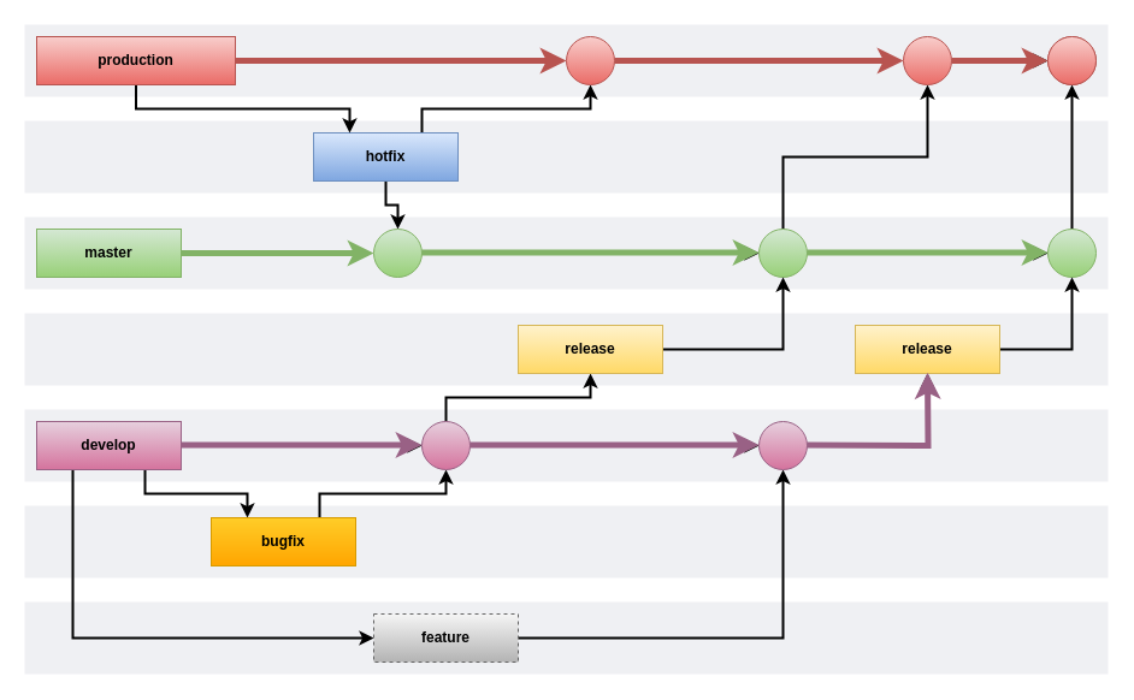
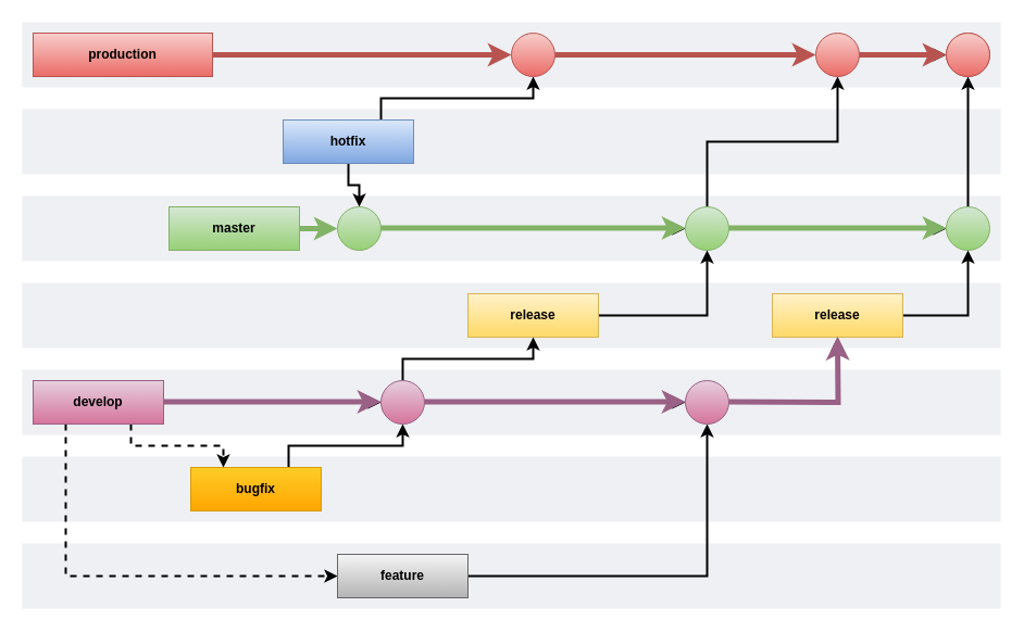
  <mxCell id="0" />
  <mxCell id="1" parent="0" />
  <mxCell id="2" value="" style="fillColor=#EFF0F3;strokeColor=none;dashed=0;verticalAlign=top;fontStyle=1;fontColor=#232F3D;" parent="1" vertex="1"><mxGeometry x="20" y="20" width="900" height="60" as="geometry" /></mxCell>
  <mxCell id="3" value="" style="fillColor=#EFF0F3;strokeColor=none;dashed=0;verticalAlign=top;fontStyle=1;fontColor=#232F3D;" parent="1" vertex="1"><mxGeometry x="20" y="100" width="900" height="60" as="geometry" /></mxCell>
  <mxCell id="4" value="" style="fillColor=#EFF0F3;strokeColor=none;dashed=0;verticalAlign=top;fontStyle=1;fontColor=#232F3D;" parent="1" vertex="1"><mxGeometry x="20" y="500" width="900" height="60" as="geometry" /></mxCell>
  <mxCell id="5" value="" style="fillColor=#EFF0F3;strokeColor=none;dashed=0;verticalAlign=top;fontStyle=1;fontColor=#232F3D;" parent="1" vertex="1"><mxGeometry x="20" y="420" width="900" height="60" as="geometry" /></mxCell>
  <mxCell id="6" value="" style="fillColor=#EFF0F3;strokeColor=none;dashed=0;verticalAlign=top;fontStyle=1;fontColor=#232F3D;" parent="1" vertex="1"><mxGeometry x="20" y="180" width="900" height="60" as="geometry" /></mxCell>
  <mxCell id="7" value="" style="fillColor=#EFF0F3;strokeColor=none;dashed=0;verticalAlign=top;fontStyle=1;fontColor=#232F3D;" parent="1" vertex="1"><mxGeometry x="20" y="260" width="900" height="60" as="geometry" /></mxCell>
  <mxCell id="8" value="" style="fillColor=#EFF0F3;strokeColor=none;dashed=0;verticalAlign=top;fontStyle=1;fontColor=#232F3D;" parent="1" vertex="1"><mxGeometry x="20" y="340" width="900" height="60" as="geometry" /></mxCell>
  <mxCell id="9" style="edgeStyle=orthogonalEdgeStyle;rounded=0;orthogonalLoop=1;jettySize=auto;html=1;strokeWidth=5;startArrow=none;exitX=1;exitY=0.5;exitDx=0;exitDy=0;entryX=0;entryY=0.5;entryDx=0;entryDy=0;fillColor=#d5e8d4;gradientColor=#97d077;strokeColor=#82b366;fontStyle=1" parent="1" source="10" target="43" edge="1"><mxGeometry relative="1" as="geometry"><mxPoint x="260" y="260" as="sourcePoint" /><mxPoint x="230" y="280" as="targetPoint" /></mxGeometry></mxCell>
- <mxCell id="10" value="master" style="rounded=0;whiteSpace=wrap;html=1;fillColor=#d5e8d4;gradientColor=#97d077;strokeColor=#82b366;fontStyle=1" parent="1" vertex="1"><mxGeometry x="30" y="190" width="120" height="40" as="geometry" /></mxCell>
+ <mxCell id="10" value="master" style="rounded=0;whiteSpace=wrap;html=1;fillColor=#d5e8d4;gradientColor=#97d077;strokeColor=#82b366;fontStyle=1" parent="1" vertex="1"><mxGeometry x="155" y="190" width="120" height="40" as="geometry" /></mxCell>
  <mxCell id="11" style="edgeStyle=orthogonalEdgeStyle;rounded=0;orthogonalLoop=1;jettySize=auto;html=1;entryX=0.5;entryY=1;entryDx=0;entryDy=0;exitX=0.75;exitY=0;exitDx=0;exitDy=0;strokeWidth=2;fontStyle=1" parent="1" source="13" target="22" edge="1"><mxGeometry relative="1" as="geometry" /></mxCell>
  <mxCell id="12" style="edgeStyle=orthogonalEdgeStyle;rounded=0;orthogonalLoop=1;jettySize=auto;html=1;entryX=0.5;entryY=0;entryDx=0;entryDy=0;strokeWidth=2;fontStyle=1" parent="1" source="13" target="43" edge="1"><mxGeometry relative="1" as="geometry" /></mxCell>
  <mxCell id="13" value="hotfix" style="rounded=0;whiteSpace=wrap;html=1;fillColor=#dae8fc;gradientColor=#7ea6e0;strokeColor=#6c8ebf;fontStyle=1" parent="1" vertex="1"><mxGeometry x="260" y="110" width="120" height="40" as="geometry" /></mxCell>
- <mxCell id="14" style="edgeStyle=orthogonalEdgeStyle;rounded=0;orthogonalLoop=1;jettySize=auto;html=1;strokeWidth=2;exitX=0.75;exitY=1;exitDx=0;exitDy=0;entryX=0.25;entryY=0;entryDx=0;entryDy=0;fontStyle=1" parent="1" source="17" target="31" edge="1"><mxGeometry relative="1" as="geometry" /></mxCell>
+ <mxCell id="14" style="edgeStyle=orthogonalEdgeStyle;rounded=0;orthogonalLoop=1;jettySize=auto;html=1;strokeWidth=2;exitX=0.75;exitY=1;exitDx=0;exitDy=0;entryX=0.25;entryY=0;entryDx=0;entryDy=0;fontStyle=1;dashed=1;" parent="1" source="17" target="31" edge="1"><mxGeometry relative="1" as="geometry" /></mxCell>
  <mxCell id="15" style="edgeStyle=orthogonalEdgeStyle;rounded=0;orthogonalLoop=1;jettySize=auto;html=1;entryX=0;entryY=0.5;entryDx=0;entryDy=0;strokeWidth=2;fontStyle=1" parent="1" source="17" target="34" edge="1"><mxGeometry relative="1" as="geometry" /></mxCell>
- <mxCell id="16" style="edgeStyle=orthogonalEdgeStyle;rounded=0;orthogonalLoop=1;jettySize=auto;html=1;entryX=0;entryY=0.5;entryDx=0;entryDy=0;strokeWidth=2;exitX=0.25;exitY=1;exitDx=0;exitDy=0;fontStyle=1" parent="1" source="17" target="36" edge="1"><mxGeometry relative="1" as="geometry"><Array as="points"><mxPoint x="60" y="530" /></Array></mxGeometry></mxCell>
+ <mxCell id="16" style="edgeStyle=orthogonalEdgeStyle;rounded=0;orthogonalLoop=1;jettySize=auto;html=1;entryX=0;entryY=0.5;entryDx=0;entryDy=0;strokeWidth=2;exitX=0.25;exitY=1;exitDx=0;exitDy=0;fontStyle=1;dashed=1;" parent="1" source="17" target="36" edge="1"><mxGeometry relative="1" as="geometry"><Array as="points"><mxPoint x="60" y="530" /></Array></mxGeometry></mxCell>
  <mxCell id="17" value="develop" style="rounded=0;whiteSpace=wrap;html=1;fillColor=#e6d0de;gradientColor=#d5739d;strokeColor=#996185;fontStyle=1" parent="1" vertex="1"><mxGeometry x="30" y="350" width="120" height="40" as="geometry" /></mxCell>
  <mxCell id="18" style="edgeStyle=orthogonalEdgeStyle;rounded=0;orthogonalLoop=1;jettySize=auto;html=1;entryX=0;entryY=0.5;entryDx=0;entryDy=0;strokeWidth=5;fillColor=#f8cecc;gradientColor=#ea6b66;strokeColor=#b85450;fontStyle=1" parent="1" source="20" target="22" edge="1"><mxGeometry relative="1" as="geometry" /></mxCell>
- <mxCell id="19" style="edgeStyle=orthogonalEdgeStyle;rounded=0;orthogonalLoop=1;jettySize=auto;html=1;entryX=0.25;entryY=0;entryDx=0;entryDy=0;exitX=0.5;exitY=1;exitDx=0;exitDy=0;strokeWidth=2;fontStyle=1" parent="1" source="20" target="13" edge="1"><mxGeometry relative="1" as="geometry" /></mxCell>
  <mxCell id="20" value="production" style="rounded=0;whiteSpace=wrap;html=1;fillColor=#f8cecc;gradientColor=#ea6b66;strokeColor=#b85450;fontStyle=1" parent="1" vertex="1"><mxGeometry x="30" y="30" width="165" height="40" as="geometry" /></mxCell>
  <mxCell id="21" style="edgeStyle=orthogonalEdgeStyle;rounded=0;orthogonalLoop=1;jettySize=auto;html=1;entryX=0;entryY=0.5;entryDx=0;entryDy=0;strokeWidth=5;fillColor=#f8cecc;gradientColor=#ea6b66;strokeColor=#b85450;fontStyle=1" parent="1" source="22" target="29" edge="1"><mxGeometry relative="1" as="geometry" /></mxCell>
  <mxCell id="22" value="" style="ellipse;whiteSpace=wrap;html=1;aspect=fixed;fillColor=#f8cecc;gradientColor=#ea6b66;strokeColor=#b85450;fontStyle=1" parent="1" vertex="1"><mxGeometry x="470" y="30" width="40" height="40" as="geometry" /></mxCell>
  <mxCell id="23" style="edgeStyle=orthogonalEdgeStyle;rounded=0;orthogonalLoop=1;jettySize=auto;html=1;entryX=0;entryY=0.5;entryDx=0;entryDy=0;strokeWidth=2;fontStyle=1" parent="1" source="43" target="26" edge="1"><mxGeometry relative="1" as="geometry" /></mxCell>
  <mxCell id="24" style="edgeStyle=orthogonalEdgeStyle;rounded=0;orthogonalLoop=1;jettySize=auto;html=1;strokeWidth=2;exitX=0.5;exitY=0;exitDx=0;exitDy=0;fontStyle=1" parent="1" source="26" target="29" edge="1"><mxGeometry relative="1" as="geometry" /></mxCell>
  <mxCell id="25" style="edgeStyle=orthogonalEdgeStyle;rounded=0;orthogonalLoop=1;jettySize=auto;html=1;entryX=0;entryY=0.5;entryDx=0;entryDy=0;strokeWidth=2;fontStyle=1" parent="1" source="26" target="42" edge="1"><mxGeometry relative="1" as="geometry" /></mxCell>
  <mxCell id="26" value="" style="ellipse;whiteSpace=wrap;html=1;aspect=fixed;fillColor=#d5e8d4;gradientColor=#97d077;strokeColor=#82b366;fontStyle=1" parent="1" vertex="1"><mxGeometry x="630" y="190" width="40" height="40" as="geometry" /></mxCell>
  <mxCell id="27" style="edgeStyle=orthogonalEdgeStyle;rounded=0;orthogonalLoop=1;jettySize=auto;html=1;entryX=0;entryY=0.5;entryDx=0;entryDy=0;strokeWidth=2;fontStyle=1" parent="1" source="29" target="44" edge="1"><mxGeometry relative="1" as="geometry" /></mxCell>
  <mxCell id="28" value="" style="edgeStyle=orthogonalEdgeStyle;rounded=0;orthogonalLoop=1;jettySize=auto;html=1;strokeWidth=5;fillColor=#f8cecc;gradientColor=#ea6b66;strokeColor=#b85450;fontStyle=1" edge="1" parent="1" source="29" target="52"><mxGeometry relative="1" as="geometry" /></mxCell>
  <mxCell id="29" value="" style="ellipse;whiteSpace=wrap;html=1;aspect=fixed;fillColor=#f8cecc;gradientColor=#ea6b66;strokeColor=#b85450;fontStyle=1" parent="1" vertex="1"><mxGeometry x="750" y="30" width="40" height="40" as="geometry" /></mxCell>
  <mxCell id="30" style="edgeStyle=orthogonalEdgeStyle;rounded=0;orthogonalLoop=1;jettySize=auto;html=1;entryX=0.5;entryY=1;entryDx=0;entryDy=0;strokeWidth=2;exitX=0.75;exitY=0;exitDx=0;exitDy=0;fontStyle=1" parent="1" source="31" target="34" edge="1"><mxGeometry relative="1" as="geometry" /></mxCell>
  <mxCell id="31" value="bugfix" style="rounded=0;whiteSpace=wrap;html=1;fillColor=#ffcd28;gradientColor=#ffa500;strokeColor=#d79b00;fontStyle=1" parent="1" vertex="1"><mxGeometry x="175" y="430" width="120" height="40" as="geometry" /></mxCell>
  <mxCell id="32" style="edgeStyle=orthogonalEdgeStyle;rounded=0;orthogonalLoop=1;jettySize=auto;html=1;entryX=0;entryY=0.5;entryDx=0;entryDy=0;strokeWidth=2;fontStyle=1" parent="1" source="34" target="38" edge="1"><mxGeometry relative="1" as="geometry" /></mxCell>
  <mxCell id="33" style="edgeStyle=orthogonalEdgeStyle;rounded=0;orthogonalLoop=1;jettySize=auto;html=1;entryX=0.5;entryY=1;entryDx=0;entryDy=0;strokeWidth=2;exitX=0.5;exitY=0;exitDx=0;exitDy=0;fontStyle=1" parent="1" source="34" target="40" edge="1"><mxGeometry relative="1" as="geometry" /></mxCell>
  <mxCell id="34" value="" style="ellipse;whiteSpace=wrap;html=1;aspect=fixed;fillColor=#e6d0de;gradientColor=#d5739d;strokeColor=#996185;fontStyle=1" parent="1" vertex="1"><mxGeometry x="350" y="350" width="40" height="40" as="geometry" /></mxCell>
  <mxCell id="35" style="edgeStyle=orthogonalEdgeStyle;rounded=0;orthogonalLoop=1;jettySize=auto;html=1;entryX=0.5;entryY=1;entryDx=0;entryDy=0;strokeWidth=2;exitX=1;exitY=0.5;exitDx=0;exitDy=0;fontStyle=1" parent="1" source="36" target="38" edge="1"><mxGeometry relative="1" as="geometry"><mxPoint x="550" y="570" as="sourcePoint" /><Array as="points"><mxPoint x="650" y="530" /></Array></mxGeometry></mxCell>
- <mxCell id="36" value="feature" style="rounded=0;whiteSpace=wrap;html=1;fillColor=#f5f5f5;gradientColor=#b3b3b3;strokeColor=#666666;fontStyle=1;dashed=1;" parent="1" vertex="1"><mxGeometry x="310" y="510" width="120" height="40" as="geometry" /></mxCell>
+ <mxCell id="36" value="feature" style="rounded=0;whiteSpace=wrap;html=1;fillColor=#f5f5f5;gradientColor=#b3b3b3;strokeColor=#666666;fontStyle=1" parent="1" vertex="1"><mxGeometry x="310" y="510" width="120" height="40" as="geometry" /></mxCell>
  <mxCell id="37" style="edgeStyle=orthogonalEdgeStyle;rounded=0;orthogonalLoop=1;jettySize=auto;html=1;entryX=0.5;entryY=1;entryDx=0;entryDy=0;strokeWidth=2;fontStyle=1" edge="1" parent="1" source="38" target="46"><mxGeometry relative="1" as="geometry" /></mxCell>
  <mxCell id="38" value="" style="ellipse;whiteSpace=wrap;html=1;aspect=fixed;fillColor=#e6d0de;gradientColor=#d5739d;strokeColor=#996185;fontStyle=1" parent="1" vertex="1"><mxGeometry x="630" y="350" width="40" height="40" as="geometry" /></mxCell>
  <mxCell id="39" style="edgeStyle=orthogonalEdgeStyle;rounded=0;orthogonalLoop=1;jettySize=auto;html=1;entryX=0.5;entryY=1;entryDx=0;entryDy=0;strokeWidth=2;exitX=1;exitY=0.5;exitDx=0;exitDy=0;fontStyle=1" parent="1" source="40" target="26" edge="1"><mxGeometry relative="1" as="geometry" /></mxCell>
  <mxCell id="40" value="release" style="rounded=0;whiteSpace=wrap;html=1;fillColor=#fff2cc;gradientColor=#ffd966;strokeColor=#d6b656;fontStyle=1" parent="1" vertex="1"><mxGeometry x="430" y="270" width="120" height="40" as="geometry" /></mxCell>
  <mxCell id="41" style="edgeStyle=orthogonalEdgeStyle;rounded=0;orthogonalLoop=1;jettySize=auto;html=1;entryX=0.5;entryY=1;entryDx=0;entryDy=0;strokeWidth=2;fontStyle=1" parent="1" source="42" target="44" edge="1"><mxGeometry relative="1" as="geometry" /></mxCell>
  <mxCell id="42" value="" style="ellipse;whiteSpace=wrap;html=1;aspect=fixed;fillColor=#d5e8d4;gradientColor=#97d077;strokeColor=#82b366;fontStyle=1" parent="1" vertex="1"><mxGeometry x="870" y="190" width="40" height="40" as="geometry" /></mxCell>
  <mxCell id="43" value="" style="ellipse;whiteSpace=wrap;html=1;aspect=fixed;fillColor=#d5e8d4;gradientColor=#97d077;strokeColor=#82b366;fontStyle=1" parent="1" vertex="1"><mxGeometry x="310" y="190" width="40" height="40" as="geometry" /></mxCell>
  <mxCell id="44" value="" style="ellipse;whiteSpace=wrap;html=1;aspect=fixed;fillColor=#f8cecc;gradientColor=#ea6b66;strokeColor=#b85450;fontStyle=1" parent="1" vertex="1"><mxGeometry x="870" y="30" width="40" height="40" as="geometry" /></mxCell>
  <mxCell id="45" style="edgeStyle=orthogonalEdgeStyle;rounded=0;orthogonalLoop=1;jettySize=auto;html=1;entryX=0.5;entryY=1;entryDx=0;entryDy=0;strokeWidth=2;fontStyle=1" edge="1" parent="1" source="46" target="42"><mxGeometry relative="1" as="geometry" /></mxCell>
  <mxCell id="46" value="release" style="rounded=0;whiteSpace=wrap;html=1;fillColor=#fff2cc;gradientColor=#ffd966;strokeColor=#d6b656;fontStyle=1" vertex="1" parent="1"><mxGeometry x="710" y="270" width="120" height="40" as="geometry" /></mxCell>
  <mxCell id="47" style="edgeStyle=orthogonalEdgeStyle;rounded=0;orthogonalLoop=1;jettySize=auto;html=1;entryX=0;entryY=0.5;entryDx=0;entryDy=0;strokeWidth=5;fillColor=#e6d0de;gradientColor=#d5739d;strokeColor=#996185;fontStyle=1" edge="1" parent="1"><mxGeometry relative="1" as="geometry"><mxPoint x="390" y="369.5" as="sourcePoint" /><mxPoint x="630" y="369.5" as="targetPoint" /></mxGeometry></mxCell>
  <mxCell id="48" style="edgeStyle=orthogonalEdgeStyle;rounded=0;orthogonalLoop=1;jettySize=auto;html=1;entryX=0;entryY=0.5;entryDx=0;entryDy=0;strokeWidth=5;fillColor=#e6d0de;gradientColor=#d5739d;strokeColor=#996185;fontStyle=1" edge="1" parent="1"><mxGeometry relative="1" as="geometry"><mxPoint x="150" y="369.5" as="sourcePoint" /><mxPoint x="350" y="369.5" as="targetPoint" /></mxGeometry></mxCell>
  <mxCell id="49" style="edgeStyle=orthogonalEdgeStyle;rounded=0;orthogonalLoop=1;jettySize=auto;html=1;entryX=0.5;entryY=1;entryDx=0;entryDy=0;strokeWidth=5;fillColor=#e6d0de;gradientColor=#d5739d;strokeColor=#996185;fontStyle=1" edge="1" parent="1"><mxGeometry relative="1" as="geometry"><mxPoint x="670" y="369.5" as="sourcePoint" /><mxPoint x="770" y="309.5" as="targetPoint" /></mxGeometry></mxCell>
  <mxCell id="50" style="edgeStyle=orthogonalEdgeStyle;rounded=0;orthogonalLoop=1;jettySize=auto;html=1;entryX=0;entryY=0.5;entryDx=0;entryDy=0;strokeWidth=5;fillColor=#d5e8d4;gradientColor=#97d077;strokeColor=#82b366;fontStyle=1" edge="1" parent="1"><mxGeometry relative="1" as="geometry"><mxPoint x="670" y="209.5" as="sourcePoint" /><mxPoint x="870" y="209.5" as="targetPoint" /></mxGeometry></mxCell>
  <mxCell id="51" style="edgeStyle=orthogonalEdgeStyle;rounded=0;orthogonalLoop=1;jettySize=auto;html=1;entryX=0;entryY=0.5;entryDx=0;entryDy=0;strokeWidth=5;fillColor=#d5e8d4;gradientColor=#97d077;strokeColor=#82b366;fontStyle=1" edge="1" parent="1"><mxGeometry relative="1" as="geometry"><mxPoint x="350" y="209.5" as="sourcePoint" /><mxPoint x="630" y="209.5" as="targetPoint" /></mxGeometry></mxCell>
  <mxCell id="52" value="" style="ellipse;whiteSpace=wrap;html=1;aspect=fixed;fillColor=#f8cecc;gradientColor=#ea6b66;strokeColor=#b85450;fontStyle=1" vertex="1" parent="1"><mxGeometry x="870" y="30" width="40" height="40" as="geometry" /></mxCell>
